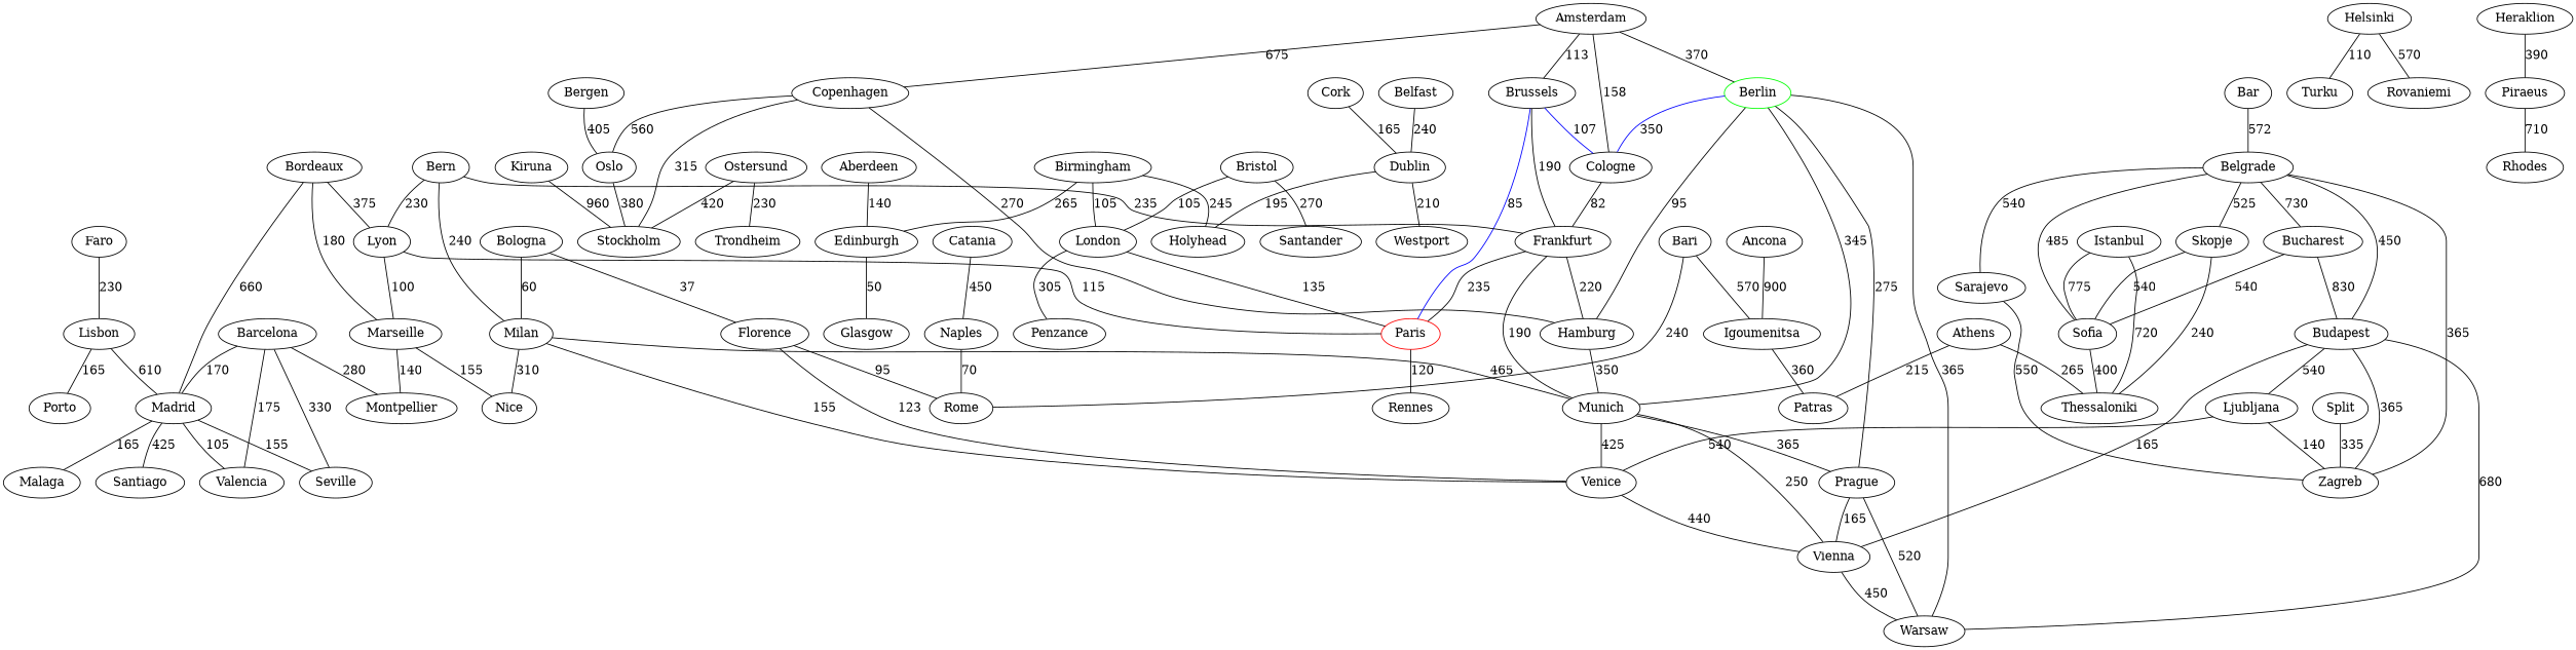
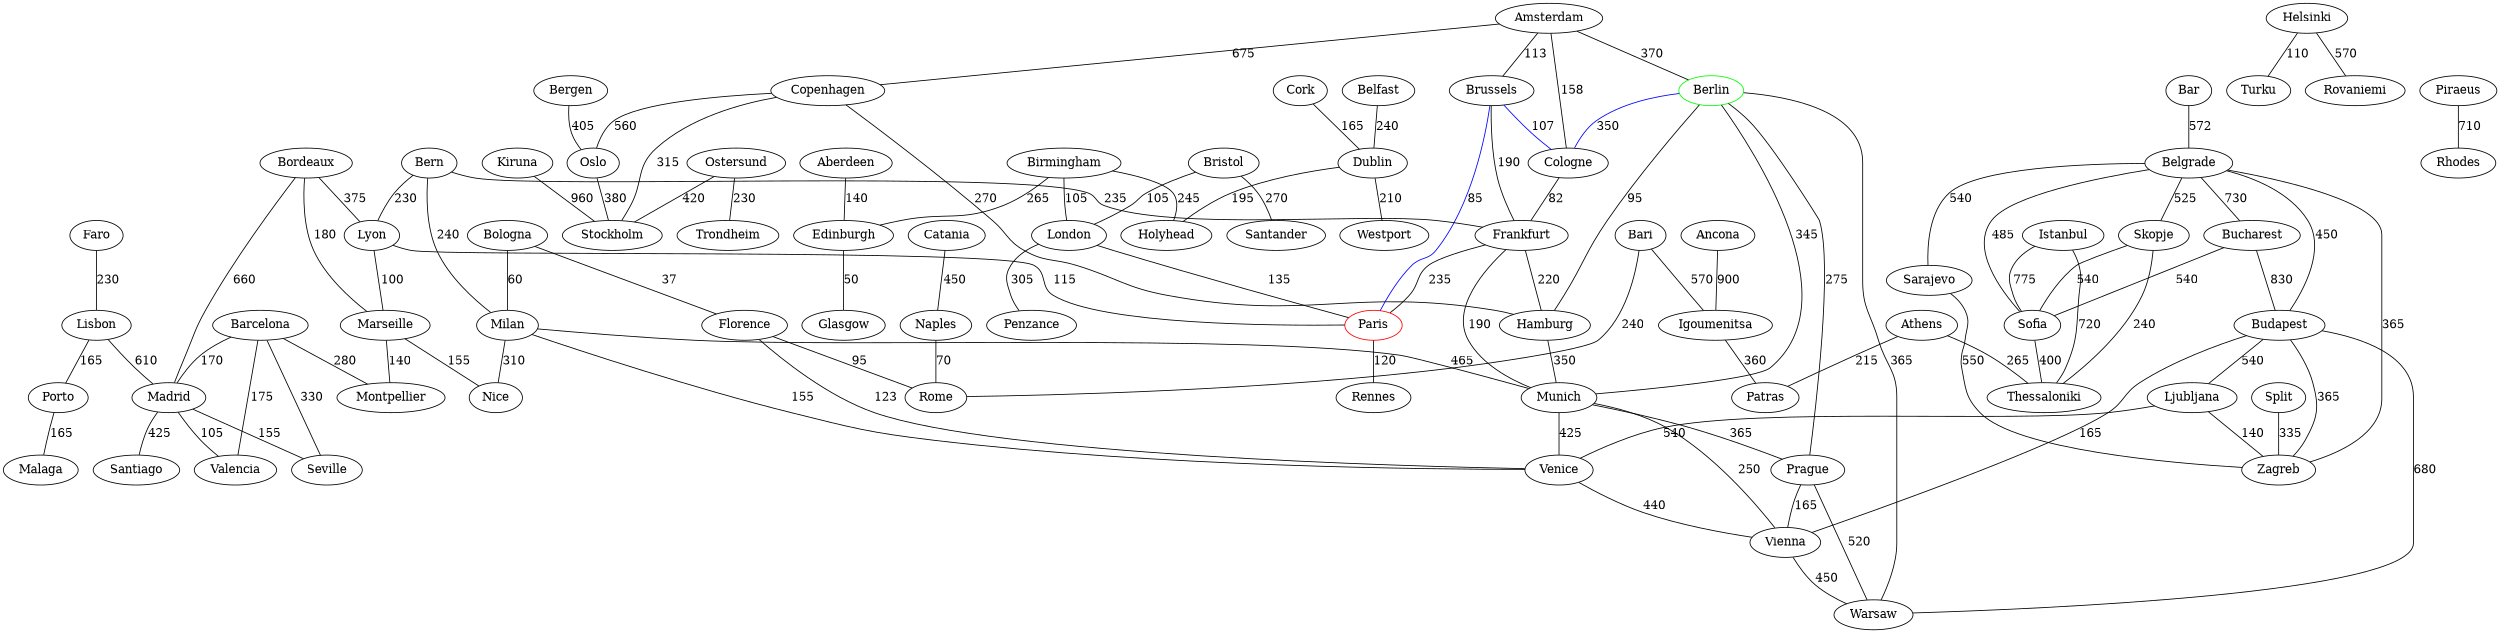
  graph {
    Berlin [color=green]
    Hamburg
    Warsaw
    Munich
    Prague
    Cologne
    Venice
    Vienna
    Frankfurt
    Paris [color=red]
    Rennes
    Istanbul
    Thessaloniki
    Sofia
    Athens
    Patras
    Copenhagen
    Oslo
    Stockholm
    Bologna
    Milan
    Florence
    Nice
    Rome
    Birmingham
    London
    Holyhead
    Edinburgh
    Penzance
    Glasgow
    Madrid
    Malaga
    Valencia
    Seville
    Santiago
    Sarajevo
    Zagreb
    Budapest
    Ljubljana
    Bordeaux
    Lyon
    Marseille
    Montpellier
    Belgrade
    Skopje
    Bucharest
    Lisbon
    Porto
    Barcelona
    Amsterdam
    Brussels
    Helsinki
    Turku
    Rovaniemi
    Piraeus
    Rhodes
    Aberdeen
    Dublin
    Westport
    Igoumenitsa
    Split
    Cork
    Bern
    Faro
    Kiruna
    Catania
    Naples
    Ancona
    Belfast
    Bari
    Bar
-   Heraklion
    Ostersund
    Trondheim
    Bristol
    Santander
    Bergen
    Berlin -- Hamburg [label=95]
    Berlin -- Warsaw [label=365]
    Berlin -- Munich [label=345]
    Berlin -- Prague [label=275]
    Berlin -- Cologne [color=blue label=350]
    Hamburg -- Munich [label=350]
    Munich -- Prague [label=365]
    Munich -- Venice [label=425]
    Munich -- Vienna [label=250]
    Prague -- Warsaw [label=520]
    Prague -- Vienna [label=165]
    Cologne -- Frankfurt [label=82]
    Venice -- Vienna [label=440]
    Vienna -- Warsaw [label=450]
    Frankfurt -- Hamburg [label=220]
    Frankfurt -- Munich [label=190]
    Frankfurt -- Paris [label=235]
    Paris -- Rennes [label=120]
    Istanbul -- Thessaloniki [label=720]
    Istanbul -- Sofia [label=775]
    Sofia -- Thessaloniki [label=400]
    Athens -- Thessaloniki [label=265]
    Athens -- Patras [label=215]
    Copenhagen -- Hamburg [label=270]
    Copenhagen -- Oslo [label=560]
    Copenhagen -- Stockholm [label=315]
    Oslo -- Stockholm [label=380]
    Bologna -- Milan [label=60]
    Bologna -- Florence [label=37]
    Milan -- Munich [label=465]
    Milan -- Venice [label=155]
    Milan -- Nice [label=310]
    Florence -- Venice [label=123]
    Florence -- Rome [label=95]
    Birmingham -- London [label=105]
    Birmingham -- Holyhead [label=245]
    Birmingham -- Edinburgh [label=265]
    London -- Paris [label=135]
    London -- Penzance [label=305]
    Edinburgh -- Glasgow [label=50]
-   Madrid -- Malaga [label=165]
+   Porto -- Malaga [label=165]
    Madrid -- Valencia [label=105]
    Madrid -- Seville [label=155]
    Madrid -- Santiago [label=425]
    Sarajevo -- Zagreb [label=550]
    Budapest -- Warsaw [label=680]
    Budapest -- Vienna [label=165]
    Budapest -- Zagreb [label=365]
    Budapest -- Ljubljana [label=540]
    Ljubljana -- Venice [label=540]
    Ljubljana -- Zagreb [label=140]
    Bordeaux -- Madrid [label=660]
    Bordeaux -- Lyon [label=375]
    Bordeaux -- Marseille [label=180]
    Lyon -- Paris [label=115]
    Lyon -- Marseille [label=100]
    Marseille -- Nice [label=155]
    Marseille -- Montpellier [label=140]
    Belgrade -- Sofia [label=485]
    Belgrade -- Sarajevo [label=540]
    Belgrade -- Zagreb [label=365]
    Belgrade -- Budapest [label=450]
    Belgrade -- Skopje [label=525]
    Belgrade -- Bucharest [label=730]
    Skopje -- Thessaloniki [label=240]
    Skopje -- Sofia [label=540]
    Bucharest -- Sofia [label=540]
    Bucharest -- Budapest [label=830]
    Lisbon -- Madrid [label=610]
    Lisbon -- Porto [label=165]
    Barcelona -- Madrid [label=170]
    Barcelona -- Valencia [label=175]
    Barcelona -- Seville [label=330]
    Barcelona -- Montpellier [label=280]
    Amsterdam -- Berlin [label=370]
    Amsterdam -- Cologne [label=158]
    Amsterdam -- Copenhagen [label=675]
    Amsterdam -- Brussels [label=113]
    Brussels -- Cologne [color=blue label=107]
    Brussels -- Frankfurt [label=190]
    Brussels -- Paris [color=blue label=85]
    Helsinki -- Turku [label=110]
    Helsinki -- Rovaniemi [label=570]
    Piraeus -- Rhodes [label=710]
    Aberdeen -- Edinburgh [label=140]
    Dublin -- Holyhead [label=195]
    Dublin -- Westport [label=210]
    Igoumenitsa -- Patras [label=360]
    Split -- Zagreb [label=335]
    Cork -- Dublin [label=165]
    Bern -- Frankfurt [label=235]
    Bern -- Milan [label=240]
    Bern -- Lyon [label=230]
    Faro -- Lisbon [label=230]
    Kiruna -- Stockholm [label=960]
    Catania -- Naples [label=450]
    Naples -- Rome [label=70]
    Ancona -- Igoumenitsa [label=900]
    Belfast -- Dublin [label=240]
    Bari -- Rome [label=240]
    Bari -- Igoumenitsa [label=570]
    Bar -- Belgrade [label=572]
-   Heraklion -- Piraeus [label=390]
    Ostersund -- Stockholm [label=420]
    Ostersund -- Trondheim [label=230]
    Bristol -- London [label=105]
    Bristol -- Santander [label=270]
    Bergen -- Oslo [label=405]
  }
